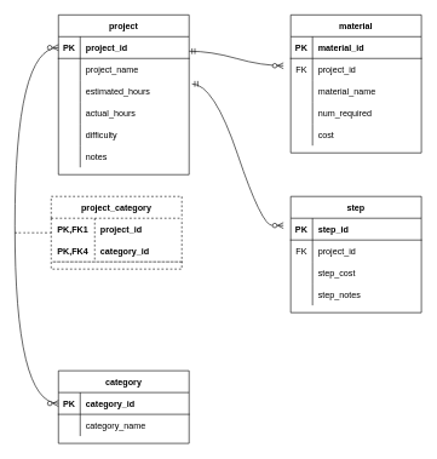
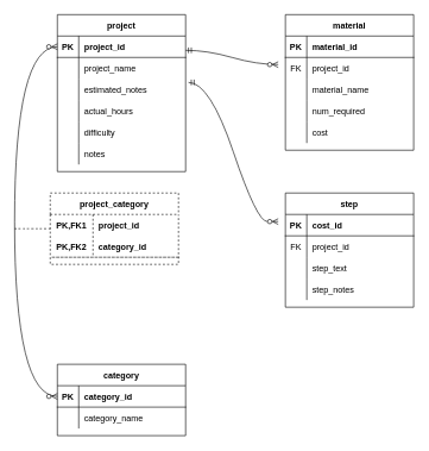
  <mxCell id="0" />
  <mxCell id="1" parent="0" />
  <mxCell id="2" value="project" style="shape=table;startSize=30;container=1;collapsible=1;childLayout=tableLayout;fixedRows=1;rowLines=0;fontStyle=1;align=center;resizeLast=1;" parent="1" vertex="1"><mxGeometry x="80" y="20" width="180" height="220" as="geometry" /></mxCell>
  <mxCell id="3" value="" style="shape=tableRow;horizontal=0;startSize=0;swimlaneHead=0;swimlaneBody=0;fillColor=none;collapsible=0;dropTarget=0;points=[[0,0.5],[1,0.5]];portConstraint=eastwest;top=0;left=0;right=0;bottom=1;" parent="2" vertex="1"><mxGeometry y="30" width="180" height="30" as="geometry" /></mxCell>
  <mxCell id="4" value="PK" style="shape=partialRectangle;connectable=0;fillColor=none;top=0;left=0;bottom=0;right=0;fontStyle=1;overflow=hidden;" parent="3" vertex="1"><mxGeometry width="30" height="30" as="geometry"><mxRectangle width="30" height="30" as="alternateBounds" /></mxGeometry></mxCell>
  <mxCell id="5" value="project_id" style="shape=partialRectangle;connectable=0;fillColor=none;top=0;left=0;bottom=0;right=0;align=left;spacingLeft=6;fontStyle=1;overflow=hidden;" parent="3" vertex="1"><mxGeometry x="30" width="150" height="30" as="geometry"><mxRectangle width="150" height="30" as="alternateBounds" /></mxGeometry></mxCell>
  <mxCell id="6" value="" style="shape=tableRow;horizontal=0;startSize=0;swimlaneHead=0;swimlaneBody=0;fillColor=none;collapsible=0;dropTarget=0;points=[[0,0.5],[1,0.5]];portConstraint=eastwest;top=0;left=0;right=0;bottom=0;" parent="2" vertex="1"><mxGeometry y="60" width="180" height="30" as="geometry" /></mxCell>
  <mxCell id="7" value="" style="shape=partialRectangle;connectable=0;fillColor=none;top=0;left=0;bottom=0;right=0;editable=1;overflow=hidden;" parent="6" vertex="1"><mxGeometry width="30" height="30" as="geometry"><mxRectangle width="30" height="30" as="alternateBounds" /></mxGeometry></mxCell>
  <mxCell id="8" value="project_name" style="shape=partialRectangle;connectable=0;fillColor=none;top=0;left=0;bottom=0;right=0;align=left;spacingLeft=6;overflow=hidden;" parent="6" vertex="1"><mxGeometry x="30" width="150" height="30" as="geometry"><mxRectangle width="150" height="30" as="alternateBounds" /></mxGeometry></mxCell>
  <mxCell id="9" value="" style="shape=tableRow;horizontal=0;startSize=0;swimlaneHead=0;swimlaneBody=0;fillColor=none;collapsible=0;dropTarget=0;points=[[0,0.5],[1,0.5]];portConstraint=eastwest;top=0;left=0;right=0;bottom=0;" parent="2" vertex="1"><mxGeometry y="90" width="180" height="30" as="geometry" /></mxCell>
  <mxCell id="10" value="" style="shape=partialRectangle;connectable=0;fillColor=none;top=0;left=0;bottom=0;right=0;editable=1;overflow=hidden;" parent="9" vertex="1"><mxGeometry width="30" height="30" as="geometry"><mxRectangle width="30" height="30" as="alternateBounds" /></mxGeometry></mxCell>
- <mxCell id="11" value="estimated_hours" style="shape=partialRectangle;connectable=0;fillColor=none;top=0;left=0;bottom=0;right=0;align=left;spacingLeft=6;overflow=hidden;" parent="9" vertex="1"><mxGeometry x="30" width="150" height="30" as="geometry"><mxRectangle width="150" height="30" as="alternateBounds" /></mxGeometry></mxCell>
+ <mxCell id="11" value="estimated_notes" style="shape=partialRectangle;connectable=0;fillColor=none;top=0;left=0;bottom=0;right=0;align=left;spacingLeft=6;overflow=hidden;" parent="9" vertex="1"><mxGeometry x="30" width="150" height="30" as="geometry"><mxRectangle width="150" height="30" as="alternateBounds" /></mxGeometry></mxCell>
  <mxCell id="12" value="" style="shape=tableRow;horizontal=0;startSize=0;swimlaneHead=0;swimlaneBody=0;fillColor=none;collapsible=0;dropTarget=0;points=[[0,0.5],[1,0.5]];portConstraint=eastwest;top=0;left=0;right=0;bottom=0;" parent="2" vertex="1"><mxGeometry y="120" width="180" height="30" as="geometry" /></mxCell>
  <mxCell id="13" value="" style="shape=partialRectangle;connectable=0;fillColor=none;top=0;left=0;bottom=0;right=0;editable=1;overflow=hidden;" parent="12" vertex="1"><mxGeometry width="30" height="30" as="geometry"><mxRectangle width="30" height="30" as="alternateBounds" /></mxGeometry></mxCell>
  <mxCell id="14" value="actual_hours" style="shape=partialRectangle;connectable=0;fillColor=none;top=0;left=0;bottom=0;right=0;align=left;spacingLeft=6;overflow=hidden;" parent="12" vertex="1"><mxGeometry x="30" width="150" height="30" as="geometry"><mxRectangle width="150" height="30" as="alternateBounds" /></mxGeometry></mxCell>
  <mxCell id="15" style="shape=tableRow;horizontal=0;startSize=0;swimlaneHead=0;swimlaneBody=0;fillColor=none;collapsible=0;dropTarget=0;points=[[0,0.5],[1,0.5]];portConstraint=eastwest;top=0;left=0;right=0;bottom=0;" parent="2" vertex="1"><mxGeometry y="150" width="180" height="30" as="geometry" /></mxCell>
  <mxCell id="16" style="shape=partialRectangle;connectable=0;fillColor=none;top=0;left=0;bottom=0;right=0;editable=1;overflow=hidden;" parent="15" vertex="1"><mxGeometry width="30" height="30" as="geometry"><mxRectangle width="30" height="30" as="alternateBounds" /></mxGeometry></mxCell>
  <mxCell id="17" value="difficulty" style="shape=partialRectangle;connectable=0;fillColor=none;top=0;left=0;bottom=0;right=0;align=left;spacingLeft=6;overflow=hidden;" parent="15" vertex="1"><mxGeometry x="30" width="150" height="30" as="geometry"><mxRectangle width="150" height="30" as="alternateBounds" /></mxGeometry></mxCell>
  <mxCell id="18" style="shape=tableRow;horizontal=0;startSize=0;swimlaneHead=0;swimlaneBody=0;fillColor=none;collapsible=0;dropTarget=0;points=[[0,0.5],[1,0.5]];portConstraint=eastwest;top=0;left=0;right=0;bottom=0;" parent="2" vertex="1"><mxGeometry y="180" width="180" height="30" as="geometry" /></mxCell>
  <mxCell id="19" style="shape=partialRectangle;connectable=0;fillColor=none;top=0;left=0;bottom=0;right=0;editable=1;overflow=hidden;" parent="18" vertex="1"><mxGeometry width="30" height="30" as="geometry"><mxRectangle width="30" height="30" as="alternateBounds" /></mxGeometry></mxCell>
  <mxCell id="20" value="notes" style="shape=partialRectangle;connectable=0;fillColor=none;top=0;left=0;bottom=0;right=0;align=left;spacingLeft=6;overflow=hidden;" parent="18" vertex="1"><mxGeometry x="30" width="150" height="30" as="geometry"><mxRectangle width="150" height="30" as="alternateBounds" /></mxGeometry></mxCell>
  <mxCell id="21" value="material" style="shape=table;startSize=30;container=1;collapsible=1;childLayout=tableLayout;fixedRows=1;rowLines=0;fontStyle=1;align=center;resizeLast=1;" parent="1" vertex="1"><mxGeometry x="400" y="20" width="180" height="190" as="geometry" /></mxCell>
  <mxCell id="22" value="" style="shape=tableRow;horizontal=0;startSize=0;swimlaneHead=0;swimlaneBody=0;fillColor=none;collapsible=0;dropTarget=0;points=[[0,0.5],[1,0.5]];portConstraint=eastwest;top=0;left=0;right=0;bottom=1;" parent="21" vertex="1"><mxGeometry y="30" width="180" height="30" as="geometry" /></mxCell>
  <mxCell id="23" value="PK" style="shape=partialRectangle;connectable=0;fillColor=none;top=0;left=0;bottom=0;right=0;fontStyle=1;overflow=hidden;" parent="22" vertex="1"><mxGeometry width="30" height="30" as="geometry"><mxRectangle width="30" height="30" as="alternateBounds" /></mxGeometry></mxCell>
  <mxCell id="24" value="material_id" style="shape=partialRectangle;connectable=0;fillColor=none;top=0;left=0;bottom=0;right=0;align=left;spacingLeft=6;fontStyle=1;overflow=hidden;" parent="22" vertex="1"><mxGeometry x="30" width="150" height="30" as="geometry"><mxRectangle width="150" height="30" as="alternateBounds" /></mxGeometry></mxCell>
  <mxCell id="25" value="" style="shape=tableRow;horizontal=0;startSize=0;swimlaneHead=0;swimlaneBody=0;fillColor=none;collapsible=0;dropTarget=0;points=[[0,0.5],[1,0.5]];portConstraint=eastwest;top=0;left=0;right=0;bottom=0;" parent="21" vertex="1"><mxGeometry y="60" width="180" height="30" as="geometry" /></mxCell>
  <mxCell id="26" value="FK" style="shape=partialRectangle;connectable=0;fillColor=none;top=0;left=0;bottom=0;right=0;editable=1;overflow=hidden;" parent="25" vertex="1"><mxGeometry width="30" height="30" as="geometry"><mxRectangle width="30" height="30" as="alternateBounds" /></mxGeometry></mxCell>
  <mxCell id="27" value="project_id" style="shape=partialRectangle;connectable=0;fillColor=none;top=0;left=0;bottom=0;right=0;align=left;spacingLeft=6;overflow=hidden;" parent="25" vertex="1"><mxGeometry x="30" width="150" height="30" as="geometry"><mxRectangle width="150" height="30" as="alternateBounds" /></mxGeometry></mxCell>
  <mxCell id="28" value="" style="shape=tableRow;horizontal=0;startSize=0;swimlaneHead=0;swimlaneBody=0;fillColor=none;collapsible=0;dropTarget=0;points=[[0,0.5],[1,0.5]];portConstraint=eastwest;top=0;left=0;right=0;bottom=0;" parent="21" vertex="1"><mxGeometry y="90" width="180" height="30" as="geometry" /></mxCell>
  <mxCell id="29" value="" style="shape=partialRectangle;connectable=0;fillColor=none;top=0;left=0;bottom=0;right=0;editable=1;overflow=hidden;" parent="28" vertex="1"><mxGeometry width="30" height="30" as="geometry"><mxRectangle width="30" height="30" as="alternateBounds" /></mxGeometry></mxCell>
  <mxCell id="30" value="material_name" style="shape=partialRectangle;connectable=0;fillColor=none;top=0;left=0;bottom=0;right=0;align=left;spacingLeft=6;overflow=hidden;" parent="28" vertex="1"><mxGeometry x="30" width="150" height="30" as="geometry"><mxRectangle width="150" height="30" as="alternateBounds" /></mxGeometry></mxCell>
  <mxCell id="31" value="" style="shape=tableRow;horizontal=0;startSize=0;swimlaneHead=0;swimlaneBody=0;fillColor=none;collapsible=0;dropTarget=0;points=[[0,0.5],[1,0.5]];portConstraint=eastwest;top=0;left=0;right=0;bottom=0;" parent="21" vertex="1"><mxGeometry y="120" width="180" height="30" as="geometry" /></mxCell>
  <mxCell id="32" value="" style="shape=partialRectangle;connectable=0;fillColor=none;top=0;left=0;bottom=0;right=0;editable=1;overflow=hidden;" parent="31" vertex="1"><mxGeometry width="30" height="30" as="geometry"><mxRectangle width="30" height="30" as="alternateBounds" /></mxGeometry></mxCell>
  <mxCell id="33" value="num_required" style="shape=partialRectangle;connectable=0;fillColor=none;top=0;left=0;bottom=0;right=0;align=left;spacingLeft=6;overflow=hidden;" parent="31" vertex="1"><mxGeometry x="30" width="150" height="30" as="geometry"><mxRectangle width="150" height="30" as="alternateBounds" /></mxGeometry></mxCell>
  <mxCell id="34" style="shape=tableRow;horizontal=0;startSize=0;swimlaneHead=0;swimlaneBody=0;fillColor=none;collapsible=0;dropTarget=0;points=[[0,0.5],[1,0.5]];portConstraint=eastwest;top=0;left=0;right=0;bottom=0;" parent="21" vertex="1"><mxGeometry y="150" width="180" height="30" as="geometry" /></mxCell>
  <mxCell id="35" style="shape=partialRectangle;connectable=0;fillColor=none;top=0;left=0;bottom=0;right=0;editable=1;overflow=hidden;" parent="34" vertex="1"><mxGeometry width="30" height="30" as="geometry"><mxRectangle width="30" height="30" as="alternateBounds" /></mxGeometry></mxCell>
  <mxCell id="36" value="cost" style="shape=partialRectangle;connectable=0;fillColor=none;top=0;left=0;bottom=0;right=0;align=left;spacingLeft=6;overflow=hidden;" parent="34" vertex="1"><mxGeometry x="30" width="150" height="30" as="geometry"><mxRectangle width="150" height="30" as="alternateBounds" /></mxGeometry></mxCell>
  <mxCell id="37" value="step" style="shape=table;startSize=30;container=1;collapsible=1;childLayout=tableLayout;fixedRows=1;rowLines=0;fontStyle=1;align=center;resizeLast=1;" parent="1" vertex="1"><mxGeometry x="400" y="270" width="180" height="160" as="geometry" /></mxCell>
  <mxCell id="38" value="" style="shape=tableRow;horizontal=0;startSize=0;swimlaneHead=0;swimlaneBody=0;fillColor=none;collapsible=0;dropTarget=0;points=[[0,0.5],[1,0.5]];portConstraint=eastwest;top=0;left=0;right=0;bottom=1;" parent="37" vertex="1"><mxGeometry y="30" width="180" height="30" as="geometry" /></mxCell>
  <mxCell id="39" value="PK" style="shape=partialRectangle;connectable=0;fillColor=none;top=0;left=0;bottom=0;right=0;fontStyle=1;overflow=hidden;" parent="38" vertex="1"><mxGeometry width="30" height="30" as="geometry"><mxRectangle width="30" height="30" as="alternateBounds" /></mxGeometry></mxCell>
- <mxCell id="40" value="step_id" style="shape=partialRectangle;connectable=0;fillColor=none;top=0;left=0;bottom=0;right=0;align=left;spacingLeft=6;fontStyle=1;overflow=hidden;" parent="38" vertex="1"><mxGeometry x="30" width="150" height="30" as="geometry"><mxRectangle width="150" height="30" as="alternateBounds" /></mxGeometry></mxCell>
+ <mxCell id="40" value="cost_id" style="shape=partialRectangle;connectable=0;fillColor=none;top=0;left=0;bottom=0;right=0;align=left;spacingLeft=6;fontStyle=1;overflow=hidden;" parent="38" vertex="1"><mxGeometry x="30" width="150" height="30" as="geometry"><mxRectangle width="150" height="30" as="alternateBounds" /></mxGeometry></mxCell>
  <mxCell id="41" value="" style="shape=tableRow;horizontal=0;startSize=0;swimlaneHead=0;swimlaneBody=0;fillColor=none;collapsible=0;dropTarget=0;points=[[0,0.5],[1,0.5]];portConstraint=eastwest;top=0;left=0;right=0;bottom=0;" parent="37" vertex="1"><mxGeometry y="60" width="180" height="30" as="geometry" /></mxCell>
  <mxCell id="42" value="FK" style="shape=partialRectangle;connectable=0;fillColor=none;top=0;left=0;bottom=0;right=0;editable=1;overflow=hidden;" parent="41" vertex="1"><mxGeometry width="30" height="30" as="geometry"><mxRectangle width="30" height="30" as="alternateBounds" /></mxGeometry></mxCell>
  <mxCell id="43" value="project_id" style="shape=partialRectangle;connectable=0;fillColor=none;top=0;left=0;bottom=0;right=0;align=left;spacingLeft=6;overflow=hidden;" parent="41" vertex="1"><mxGeometry x="30" width="150" height="30" as="geometry"><mxRectangle width="150" height="30" as="alternateBounds" /></mxGeometry></mxCell>
  <mxCell id="44" value="" style="shape=tableRow;horizontal=0;startSize=0;swimlaneHead=0;swimlaneBody=0;fillColor=none;collapsible=0;dropTarget=0;points=[[0,0.5],[1,0.5]];portConstraint=eastwest;top=0;left=0;right=0;bottom=0;" parent="37" vertex="1"><mxGeometry y="90" width="180" height="30" as="geometry" /></mxCell>
  <mxCell id="45" value="" style="shape=partialRectangle;connectable=0;fillColor=none;top=0;left=0;bottom=0;right=0;editable=1;overflow=hidden;" parent="44" vertex="1"><mxGeometry width="30" height="30" as="geometry"><mxRectangle width="30" height="30" as="alternateBounds" /></mxGeometry></mxCell>
- <mxCell id="46" value="step_cost" style="shape=partialRectangle;connectable=0;fillColor=none;top=0;left=0;bottom=0;right=0;align=left;spacingLeft=6;overflow=hidden;" parent="44" vertex="1"><mxGeometry x="30" width="150" height="30" as="geometry"><mxRectangle width="150" height="30" as="alternateBounds" /></mxGeometry></mxCell>
+ <mxCell id="46" value="step_text" style="shape=partialRectangle;connectable=0;fillColor=none;top=0;left=0;bottom=0;right=0;align=left;spacingLeft=6;overflow=hidden;" parent="44" vertex="1"><mxGeometry x="30" width="150" height="30" as="geometry"><mxRectangle width="150" height="30" as="alternateBounds" /></mxGeometry></mxCell>
  <mxCell id="47" style="shape=tableRow;horizontal=0;startSize=0;swimlaneHead=0;swimlaneBody=0;fillColor=none;collapsible=0;dropTarget=0;points=[[0,0.5],[1,0.5]];portConstraint=eastwest;top=0;left=0;right=0;bottom=0;" parent="37" vertex="1"><mxGeometry y="120" width="180" height="30" as="geometry" /></mxCell>
  <mxCell id="48" style="shape=partialRectangle;connectable=0;fillColor=none;top=0;left=0;bottom=0;right=0;editable=1;overflow=hidden;" parent="47" vertex="1"><mxGeometry width="30" height="30" as="geometry"><mxRectangle width="30" height="30" as="alternateBounds" /></mxGeometry></mxCell>
  <mxCell id="49" value="step_notes" style="shape=partialRectangle;connectable=0;fillColor=none;top=0;left=0;bottom=0;right=0;align=left;spacingLeft=6;overflow=hidden;" parent="47" vertex="1"><mxGeometry x="30" width="150" height="30" as="geometry"><mxRectangle width="150" height="30" as="alternateBounds" /></mxGeometry></mxCell>
  <mxCell id="50" value="category" style="shape=table;startSize=30;container=1;collapsible=1;childLayout=tableLayout;fixedRows=1;rowLines=0;fontStyle=1;align=center;resizeLast=1;" parent="1" vertex="1"><mxGeometry x="80" y="510" width="180" height="100" as="geometry" /></mxCell>
  <mxCell id="51" value="" style="shape=tableRow;horizontal=0;startSize=0;swimlaneHead=0;swimlaneBody=0;fillColor=none;collapsible=0;dropTarget=0;points=[[0,0.5],[1,0.5]];portConstraint=eastwest;top=0;left=0;right=0;bottom=1;" parent="50" vertex="1"><mxGeometry y="30" width="180" height="30" as="geometry" /></mxCell>
  <mxCell id="52" value="PK" style="shape=partialRectangle;connectable=0;fillColor=none;top=0;left=0;bottom=0;right=0;fontStyle=1;overflow=hidden;" parent="51" vertex="1"><mxGeometry width="30" height="30" as="geometry"><mxRectangle width="30" height="30" as="alternateBounds" /></mxGeometry></mxCell>
  <mxCell id="53" value="category_id" style="shape=partialRectangle;connectable=0;fillColor=none;top=0;left=0;bottom=0;right=0;align=left;spacingLeft=6;fontStyle=1;overflow=hidden;" parent="51" vertex="1"><mxGeometry x="30" width="150" height="30" as="geometry"><mxRectangle width="150" height="30" as="alternateBounds" /></mxGeometry></mxCell>
  <mxCell id="54" value="" style="shape=tableRow;horizontal=0;startSize=0;swimlaneHead=0;swimlaneBody=0;fillColor=none;collapsible=0;dropTarget=0;points=[[0,0.5],[1,0.5]];portConstraint=eastwest;top=0;left=0;right=0;bottom=0;" parent="50" vertex="1"><mxGeometry y="60" width="180" height="30" as="geometry" /></mxCell>
  <mxCell id="55" value="" style="shape=partialRectangle;connectable=0;fillColor=none;top=0;left=0;bottom=0;right=0;editable=1;overflow=hidden;" parent="54" vertex="1"><mxGeometry width="30" height="30" as="geometry"><mxRectangle width="30" height="30" as="alternateBounds" /></mxGeometry></mxCell>
  <mxCell id="56" value="category_name" style="shape=partialRectangle;connectable=0;fillColor=none;top=0;left=0;bottom=0;right=0;align=left;spacingLeft=6;overflow=hidden;" parent="54" vertex="1"><mxGeometry x="30" width="150" height="30" as="geometry"><mxRectangle width="150" height="30" as="alternateBounds" /></mxGeometry></mxCell>
  <mxCell id="57" value="" style="fontSize=12;html=1;endArrow=ERzeroToMany;endFill=1;startArrow=ERzeroToMany;rounded=0;exitX=0;exitY=0.5;exitDx=0;exitDy=0;edgeStyle=orthogonalEdgeStyle;curved=1;" parent="1" source="51" edge="1"><mxGeometry width="100" height="100" relative="1" as="geometry"><mxPoint x="-20" y="165" as="sourcePoint" /><mxPoint x="80" y="65" as="targetPoint" /><Array as="points"><mxPoint x="20" y="555" /><mxPoint x="20" y="65" /></Array></mxGeometry></mxCell>
  <mxCell id="58" value="" style="endArrow=none;html=1;rounded=0;curved=1;dashed=1;" parent="1" edge="1"><mxGeometry relative="1" as="geometry"><mxPoint x="20" y="320" as="sourcePoint" /><mxPoint x="70" y="320" as="targetPoint" /></mxGeometry></mxCell>
  <mxCell id="59" value="" style="edgeStyle=entityRelationEdgeStyle;fontSize=12;html=1;endArrow=ERzeroToMany;startArrow=ERmandOne;rounded=0;curved=1;exitX=1.022;exitY=0.167;exitDx=0;exitDy=0;exitPerimeter=0;endFill=0;" parent="1" source="9" edge="1"><mxGeometry width="100" height="100" relative="1" as="geometry"><mxPoint x="360" y="420" as="sourcePoint" /><mxPoint x="390" y="310" as="targetPoint" /></mxGeometry></mxCell>
  <mxCell id="60" value="" style="edgeStyle=entityRelationEdgeStyle;fontSize=12;html=1;endArrow=ERzeroToMany;startArrow=ERmandOne;rounded=0;curved=1;" parent="1" edge="1"><mxGeometry width="100" height="100" relative="1" as="geometry"><mxPoint x="260" y="70" as="sourcePoint" /><mxPoint x="390" y="90" as="targetPoint" /></mxGeometry></mxCell>
  <mxCell id="61" value="project_category" style="shape=table;startSize=30;container=1;collapsible=1;childLayout=tableLayout;fixedRows=1;rowLines=0;fontStyle=1;align=center;resizeLast=1;dashed=1;" parent="1" vertex="1"><mxGeometry x="70" y="270" width="180" height="100" as="geometry" /></mxCell>
  <mxCell id="62" value="" style="shape=tableRow;horizontal=0;startSize=0;swimlaneHead=0;swimlaneBody=0;fillColor=none;collapsible=0;dropTarget=0;points=[[0,0.5],[1,0.5]];portConstraint=eastwest;top=0;left=0;right=0;bottom=0;dashed=1;" parent="61" vertex="1"><mxGeometry y="30" width="180" height="30" as="geometry" /></mxCell>
  <mxCell id="63" value="PK,FK1" style="shape=partialRectangle;connectable=0;fillColor=none;top=0;left=0;bottom=0;right=0;fontStyle=1;overflow=hidden;dashed=1;" parent="62" vertex="1"><mxGeometry width="60" height="30" as="geometry"><mxRectangle width="60" height="30" as="alternateBounds" /></mxGeometry></mxCell>
  <mxCell id="64" value="project_id" style="shape=partialRectangle;connectable=0;fillColor=none;top=0;left=0;bottom=0;right=0;align=left;spacingLeft=6;fontStyle=1;overflow=hidden;dashed=1;" parent="62" vertex="1"><mxGeometry x="60" width="120" height="30" as="geometry"><mxRectangle width="120" height="30" as="alternateBounds" /></mxGeometry></mxCell>
  <mxCell id="65" value="" style="shape=tableRow;horizontal=0;startSize=0;swimlaneHead=0;swimlaneBody=0;fillColor=none;collapsible=0;dropTarget=0;points=[[0,0.5],[1,0.5]];portConstraint=eastwest;top=0;left=0;right=0;bottom=1;dashed=1;" parent="61" vertex="1"><mxGeometry y="60" width="180" height="30" as="geometry" /></mxCell>
- <mxCell id="66" value="PK,FK4" style="shape=partialRectangle;connectable=0;fillColor=none;top=0;left=0;bottom=0;right=0;fontStyle=1;overflow=hidden;dashed=1;" parent="65" vertex="1"><mxGeometry width="60" height="30" as="geometry"><mxRectangle width="60" height="30" as="alternateBounds" /></mxGeometry></mxCell>
+ <mxCell id="66" value="PK,FK2" style="shape=partialRectangle;connectable=0;fillColor=none;top=0;left=0;bottom=0;right=0;fontStyle=1;overflow=hidden;dashed=1;" parent="65" vertex="1"><mxGeometry width="60" height="30" as="geometry"><mxRectangle width="60" height="30" as="alternateBounds" /></mxGeometry></mxCell>
  <mxCell id="67" value="category_id" style="shape=partialRectangle;connectable=0;fillColor=none;top=0;left=0;bottom=0;right=0;align=left;spacingLeft=6;fontStyle=1;overflow=hidden;dashed=1;" parent="65" vertex="1"><mxGeometry x="60" width="120" height="30" as="geometry"><mxRectangle width="120" height="30" as="alternateBounds" /></mxGeometry></mxCell>
